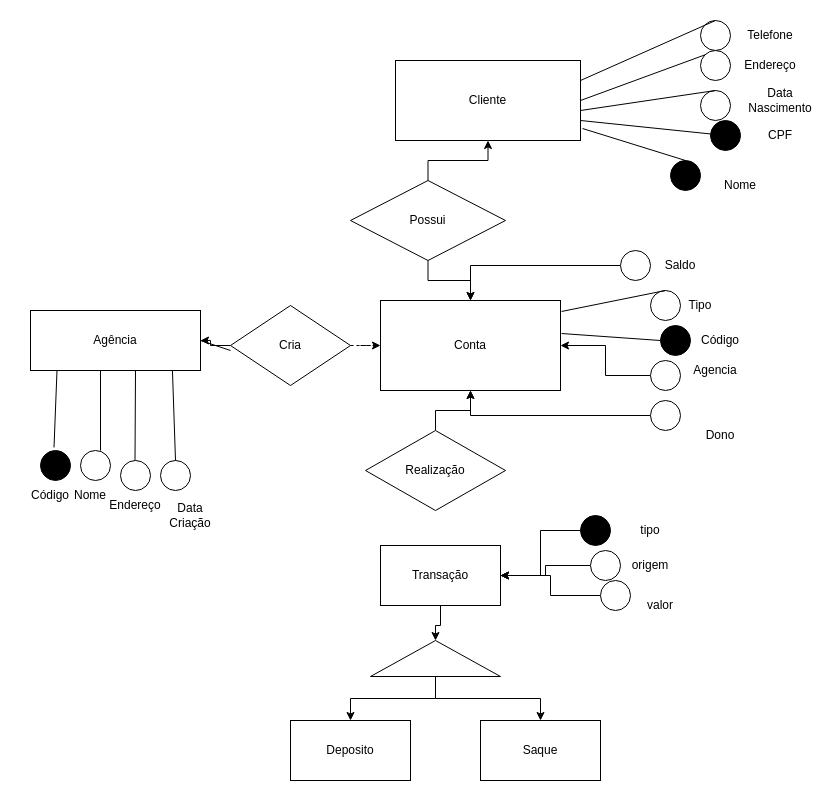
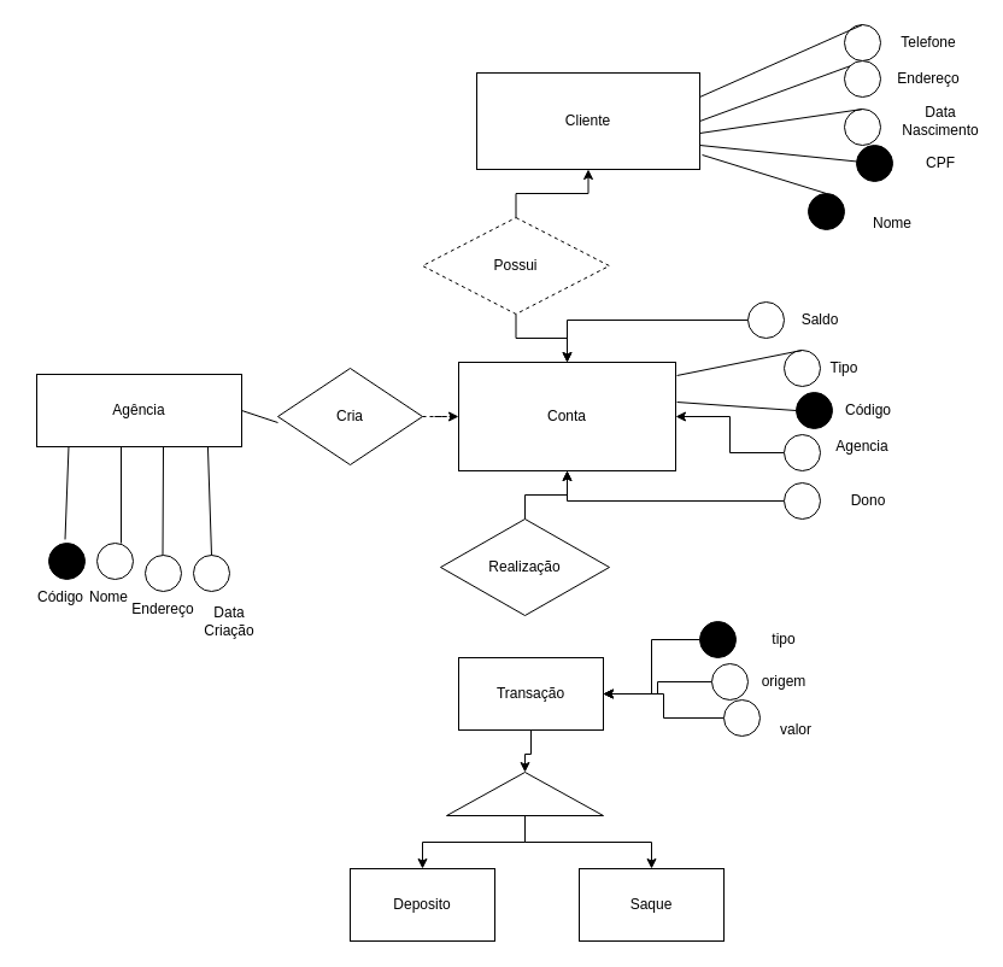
  <mxCell id="0" />
  <mxCell id="1" parent="0" />
  <mxCell id="2" value="Cliente" style="rounded=0;whiteSpace=wrap;html=1;" parent="1" vertex="1"><mxGeometry x="395" y="60" width="185" height="80" as="geometry" /></mxCell>
  <mxCell id="3" value="" style="endArrow=none;html=1;rounded=0;entryX=1.011;entryY=0.85;entryDx=0;entryDy=0;entryPerimeter=0;exitX=0.5;exitY=0;exitDx=0;exitDy=0;" parent="1" source="4" target="2" edge="1"><mxGeometry width="50" height="50" relative="1" as="geometry"><mxPoint x="50" y="220" as="sourcePoint" /><mxPoint x="110" y="200" as="targetPoint" /><Array as="points" /></mxGeometry></mxCell>
  <mxCell id="4" value="" style="ellipse;whiteSpace=wrap;html=1;aspect=fixed;fillColor=#000000;" parent="1" vertex="1"><mxGeometry x="670" y="160" width="30" height="30" as="geometry" /></mxCell>
  <mxCell id="5" value="Nome" style="text;html=1;strokeColor=none;fillColor=none;align=center;verticalAlign=middle;whiteSpace=wrap;rounded=0;" parent="1" vertex="1"><mxGeometry x="710" y="170" width="60" height="30" as="geometry" /></mxCell>
  <mxCell id="6" value="" style="endArrow=none;html=1;rounded=0;exitX=1;exitY=0.75;exitDx=0;exitDy=0;" parent="1" source="2" target="7" edge="1"><mxGeometry width="50" height="50" relative="1" as="geometry"><mxPoint x="80" y="220" as="sourcePoint" /><mxPoint x="70" y="150" as="targetPoint" /></mxGeometry></mxCell>
  <mxCell id="7" value="" style="ellipse;whiteSpace=wrap;html=1;aspect=fixed;fillColor=#000000;" parent="1" vertex="1"><mxGeometry x="710" y="120" width="30" height="30" as="geometry" /></mxCell>
  <mxCell id="8" value="CPF" style="text;html=1;strokeColor=none;fillColor=none;align=center;verticalAlign=middle;whiteSpace=wrap;rounded=0;" parent="1" vertex="1"><mxGeometry x="750" y="120" width="60" height="30" as="geometry" /></mxCell>
  <mxCell id="9" value="" style="ellipse;whiteSpace=wrap;html=1;aspect=fixed;" parent="1" vertex="1"><mxGeometry x="700" y="90" width="30" height="30" as="geometry" /></mxCell>
  <mxCell id="10" value="&lt;div&gt;Data&lt;/div&gt;&lt;div&gt;Nascimento&lt;br&gt;&lt;/div&gt;" style="text;html=1;strokeColor=none;fillColor=none;align=center;verticalAlign=middle;whiteSpace=wrap;rounded=0;" parent="1" vertex="1"><mxGeometry x="750" y="85" width="60" height="30" as="geometry" /></mxCell>
  <mxCell id="11" value="" style="endArrow=none;html=1;rounded=0;entryX=0.5;entryY=0;entryDx=0;entryDy=0;" parent="1" target="9" edge="1"><mxGeometry width="50" height="50" relative="1" as="geometry"><mxPoint x="580" y="110" as="sourcePoint" /><mxPoint x="110" y="210" as="targetPoint" /><Array as="points" /></mxGeometry></mxCell>
  <mxCell id="12" value="" style="ellipse;whiteSpace=wrap;html=1;aspect=fixed;" parent="1" vertex="1"><mxGeometry x="700" y="50" width="30" height="30" as="geometry" /></mxCell>
  <mxCell id="13" value="" style="endArrow=none;html=1;rounded=0;exitX=1;exitY=0.5;exitDx=0;exitDy=0;entryX=0;entryY=0;entryDx=0;entryDy=0;" parent="1" target="12" edge="1" source="2"><mxGeometry width="50" height="50" relative="1" as="geometry"><mxPoint x="670" y="140" as="sourcePoint" /><mxPoint x="678" y="208" as="targetPoint" /><Array as="points" /></mxGeometry></mxCell>
  <mxCell id="14" value="Endereço" style="text;html=1;strokeColor=none;fillColor=none;align=center;verticalAlign=middle;whiteSpace=wrap;rounded=0;" parent="1" vertex="1"><mxGeometry x="740" y="50" width="60" height="30" as="geometry" /></mxCell>
  <mxCell id="15" value="" style="ellipse;whiteSpace=wrap;html=1;aspect=fixed;" parent="1" vertex="1"><mxGeometry x="700" y="20" width="30" height="30" as="geometry" /></mxCell>
  <mxCell id="16" value="" style="endArrow=none;html=1;rounded=0;entryX=0.5;entryY=0;entryDx=0;entryDy=0;exitX=1;exitY=0.25;exitDx=0;exitDy=0;" parent="1" source="2" target="15" edge="1"><mxGeometry width="50" height="50" relative="1" as="geometry"><mxPoint x="537" y="120" as="sourcePoint" /><mxPoint x="220" y="210" as="targetPoint" /><Array as="points" /></mxGeometry></mxCell>
  <mxCell id="17" value="Telefone" style="text;html=1;strokeColor=none;fillColor=none;align=center;verticalAlign=middle;whiteSpace=wrap;rounded=0;" parent="1" vertex="1"><mxGeometry x="740" y="20" width="60" height="30" as="geometry" /></mxCell>
  <mxCell id="18" value="" style="ellipse;whiteSpace=wrap;html=1;aspect=fixed;fillColor=#000000;" parent="1" vertex="1"><mxGeometry x="40" y="450" width="30" height="30" as="geometry" /></mxCell>
  <mxCell id="19" value="" style="endArrow=none;html=1;rounded=0;entryX=0.121;entryY=0.663;entryDx=0;entryDy=0;entryPerimeter=0;" parent="1" edge="1"><mxGeometry width="50" height="50" relative="1" as="geometry"><mxPoint x="53.5" y="446.96" as="sourcePoint" /><mxPoint x="56.49" y="370" as="targetPoint" /></mxGeometry></mxCell>
  <mxCell id="20" value="Código" style="text;html=1;strokeColor=none;fillColor=none;align=center;verticalAlign=middle;whiteSpace=wrap;rounded=0;" parent="1" vertex="1"><mxGeometry x="20" y="480" width="60" height="30" as="geometry" /></mxCell>
  <mxCell id="21" value="" style="ellipse;whiteSpace=wrap;html=1;aspect=fixed;" parent="1" vertex="1"><mxGeometry x="80" y="450" width="30" height="30" as="geometry" /></mxCell>
  <mxCell id="22" value="Nome" style="text;html=1;strokeColor=none;fillColor=none;align=center;verticalAlign=middle;whiteSpace=wrap;rounded=0;" parent="1" vertex="1"><mxGeometry x="60" y="480" width="60" height="30" as="geometry" /></mxCell>
  <mxCell id="23" value="" style="ellipse;whiteSpace=wrap;html=1;aspect=fixed;" parent="1" vertex="1"><mxGeometry x="120" y="460" width="30" height="30" as="geometry" /></mxCell>
  <mxCell id="24" value="" style="endArrow=none;html=1;rounded=0;" parent="1" edge="1"><mxGeometry width="50" height="50" relative="1" as="geometry"><mxPoint x="134.5" y="460" as="sourcePoint" /><mxPoint x="135" y="370" as="targetPoint" /></mxGeometry></mxCell>
  <mxCell id="25" value="Endereço" style="text;html=1;strokeColor=none;fillColor=none;align=center;verticalAlign=middle;whiteSpace=wrap;rounded=0;" parent="1" vertex="1"><mxGeometry x="105" y="490" width="60" height="30" as="geometry" /></mxCell>
  <mxCell id="26" value="" style="ellipse;whiteSpace=wrap;html=1;aspect=fixed;" parent="1" vertex="1"><mxGeometry x="160" y="460" width="30" height="30" as="geometry" /></mxCell>
  <mxCell id="27" value="" style="endArrow=none;html=1;rounded=0;exitX=0.5;exitY=0;exitDx=0;exitDy=0;entryX=0.835;entryY=1;entryDx=0;entryDy=0;entryPerimeter=0;" parent="1" source="26" target="30" edge="1"><mxGeometry width="50" height="50" relative="1" as="geometry"><mxPoint x="414.5" y="430" as="sourcePoint" /><mxPoint x="180" y="380" as="targetPoint" /></mxGeometry></mxCell>
  <mxCell id="28" value="&lt;div&gt;Data &lt;br&gt;&lt;/div&gt;&lt;div&gt;Criação&lt;br&gt;&lt;/div&gt;" style="text;html=1;strokeColor=none;fillColor=none;align=center;verticalAlign=middle;whiteSpace=wrap;rounded=0;" parent="1" vertex="1"><mxGeometry x="160" y="500" width="60" height="30" as="geometry" /></mxCell>
  <mxCell id="29" value="" style="endArrow=none;html=1;rounded=0;" parent="1" edge="1"><mxGeometry width="50" height="50" relative="1" as="geometry"><mxPoint x="100" y="450" as="sourcePoint" /><mxPoint x="100" y="370" as="targetPoint" /><Array as="points" /></mxGeometry></mxCell>
  <mxCell id="30" value="Agência" style="rounded=0;whiteSpace=wrap;html=1;" parent="1" vertex="1"><mxGeometry x="30" y="310" width="170" height="60" as="geometry" /></mxCell>
  <mxCell id="31" value="Conta" style="rounded=0;whiteSpace=wrap;html=1;" parent="1" vertex="1"><mxGeometry x="380" y="300" width="180" height="90" as="geometry" /></mxCell>
  <mxCell id="32" value="" style="ellipse;whiteSpace=wrap;html=1;aspect=fixed;fillColor=#000000;" parent="1" vertex="1"><mxGeometry x="660" y="325" width="30" height="30" as="geometry" /></mxCell>
  <mxCell id="33" value="" style="endArrow=none;html=1;rounded=0;exitX=1.006;exitY=0.367;exitDx=0;exitDy=0;exitPerimeter=0;entryX=0;entryY=0.5;entryDx=0;entryDy=0;" parent="1" edge="1" target="32" source="31"><mxGeometry width="50" height="50" relative="1" as="geometry"><mxPoint x="664.5" y="440" as="sourcePoint" /><mxPoint x="664.5" y="370" as="targetPoint" /></mxGeometry></mxCell>
  <mxCell id="34" value="Código" style="text;html=1;strokeColor=none;fillColor=none;align=center;verticalAlign=middle;whiteSpace=wrap;rounded=0;" parent="1" vertex="1"><mxGeometry x="690" y="325" width="60" height="30" as="geometry" /></mxCell>
  <mxCell id="35" value="" style="ellipse;whiteSpace=wrap;html=1;aspect=fixed;" parent="1" vertex="1"><mxGeometry x="650" y="290" width="30" height="30" as="geometry" /></mxCell>
  <mxCell id="36" value="Tipo" style="text;html=1;strokeColor=none;fillColor=none;align=center;verticalAlign=middle;whiteSpace=wrap;rounded=0;" parent="1" vertex="1"><mxGeometry x="670" y="290" width="60" height="30" as="geometry" /></mxCell>
  <mxCell id="37" value="" style="endArrow=none;html=1;rounded=0;exitX=0.5;exitY=0;exitDx=0;exitDy=0;entryX=1.006;entryY=0.122;entryDx=0;entryDy=0;entryPerimeter=0;" parent="1" edge="1" target="31" source="35"><mxGeometry width="50" height="50" relative="1" as="geometry"><mxPoint x="410" y="460" as="sourcePoint" /><mxPoint x="409.5" y="410" as="targetPoint" /></mxGeometry></mxCell>
  <mxCell id="38" value="" style="endArrow=none;html=1;rounded=0;entryX=1;entryY=0.5;entryDx=0;entryDy=0;" parent="1" target="30" edge="1"><mxGeometry width="50" height="50" relative="1" as="geometry"><mxPoint x="230" y="350" as="sourcePoint" /><mxPoint x="250" y="400" as="targetPoint" /></mxGeometry></mxCell>
  <mxCell id="39" value="" style="edgeStyle=orthogonalEdgeStyle;rounded=0;orthogonalLoop=1;jettySize=auto;html=1;" edge="1" parent="1" source="40" target="31"><mxGeometry relative="1" as="geometry" /></mxCell>
  <mxCell id="40" value="" style="ellipse;whiteSpace=wrap;html=1;aspect=fixed;" parent="1" vertex="1"><mxGeometry x="650" y="360" width="30" height="30" as="geometry" /></mxCell>
- <mxCell id="41" value="" style="edgeStyle=orthogonalEdgeStyle;rounded=0;orthogonalLoop=1;jettySize=auto;html=1;" edge="1" parent="1" source="43" target="30"><mxGeometry relative="1" as="geometry" /></mxCell>
  <mxCell id="42" value="" style="edgeStyle=orthogonalEdgeStyle;rounded=0;orthogonalLoop=1;jettySize=auto;html=1;dashed=1;" edge="1" parent="1" source="43" target="31"><mxGeometry relative="1" as="geometry" /></mxCell>
  <mxCell id="43" value="Cria" style="rhombus;whiteSpace=wrap;html=1;" vertex="1" parent="1"><mxGeometry x="230" y="305" width="120" height="80" as="geometry" /></mxCell>
  <mxCell id="44" value="Agencia" style="text;html=1;strokeColor=none;fillColor=none;align=center;verticalAlign=middle;whiteSpace=wrap;rounded=0;" vertex="1" parent="1"><mxGeometry x="685" y="355" width="60" height="30" as="geometry" /></mxCell>
  <mxCell id="45" value="" style="edgeStyle=orthogonalEdgeStyle;rounded=0;orthogonalLoop=1;jettySize=auto;html=1;" edge="1" parent="1" source="46" target="31"><mxGeometry relative="1" as="geometry" /></mxCell>
  <mxCell id="46" value="" style="ellipse;whiteSpace=wrap;html=1;aspect=fixed;" vertex="1" parent="1"><mxGeometry x="650" y="400" width="30" height="30" as="geometry" /></mxCell>
- <mxCell id="47" value="Dono" style="text;html=1;strokeColor=none;fillColor=none;align=center;verticalAlign=middle;whiteSpace=wrap;rounded=0;" vertex="1" parent="1"><mxGeometry x="690" y="420" width="60" height="30" as="geometry" /></mxCell>
+ <mxCell id="47" value="Dono" style="text;html=1;strokeColor=none;fillColor=none;align=center;verticalAlign=middle;whiteSpace=wrap;rounded=0;" vertex="1" parent="1"><mxGeometry x="690" y="400" width="60" height="30" as="geometry" /></mxCell>
  <mxCell id="48" value="" style="edgeStyle=orthogonalEdgeStyle;rounded=0;orthogonalLoop=1;jettySize=auto;html=1;" edge="1" parent="1" source="49" target="31"><mxGeometry relative="1" as="geometry" /></mxCell>
  <mxCell id="49" value="" style="ellipse;whiteSpace=wrap;html=1;aspect=fixed;" vertex="1" parent="1"><mxGeometry x="620" y="250" width="30" height="30" as="geometry" /></mxCell>
  <mxCell id="50" value="Saldo" style="text;html=1;strokeColor=none;fillColor=none;align=center;verticalAlign=middle;whiteSpace=wrap;rounded=0;" vertex="1" parent="1"><mxGeometry x="650" y="250" width="60" height="30" as="geometry" /></mxCell>
  <mxCell id="51" value="" style="edgeStyle=orthogonalEdgeStyle;rounded=0;orthogonalLoop=1;jettySize=auto;html=1;" edge="1" parent="1" source="53" target="31"><mxGeometry relative="1" as="geometry" /></mxCell>
  <mxCell id="52" value="" style="edgeStyle=orthogonalEdgeStyle;rounded=0;orthogonalLoop=1;jettySize=auto;html=1;" edge="1" parent="1" source="53" target="2"><mxGeometry relative="1" as="geometry" /></mxCell>
- <mxCell id="53" value="Possui" style="rhombus;whiteSpace=wrap;html=1;" vertex="1" parent="1"><mxGeometry x="350" y="180" width="155" height="80" as="geometry" /></mxCell>
+ <mxCell id="53" value="Possui" style="rhombus;whiteSpace=wrap;html=1;dashed=1;" vertex="1" parent="1"><mxGeometry x="350" y="180" width="155" height="80" as="geometry" /></mxCell>
  <mxCell id="54" value="" style="edgeStyle=orthogonalEdgeStyle;rounded=0;orthogonalLoop=1;jettySize=auto;html=1;" edge="1" parent="1" source="55" target="31"><mxGeometry relative="1" as="geometry" /></mxCell>
  <mxCell id="55" value="Realização" style="rhombus;whiteSpace=wrap;html=1;" vertex="1" parent="1"><mxGeometry x="365" y="430" width="140" height="80" as="geometry" /></mxCell>
  <mxCell id="56" value="" style="edgeStyle=orthogonalEdgeStyle;rounded=0;orthogonalLoop=1;jettySize=auto;html=1;" edge="1" parent="1" source="57" target="60"><mxGeometry relative="1" as="geometry" /></mxCell>
  <mxCell id="57" value="Transação" style="rounded=0;whiteSpace=wrap;html=1;" vertex="1" parent="1"><mxGeometry x="380" y="545" width="120" height="60" as="geometry" /></mxCell>
  <mxCell id="58" value="" style="edgeStyle=orthogonalEdgeStyle;rounded=0;orthogonalLoop=1;jettySize=auto;html=1;" edge="1" parent="1" source="60" target="61"><mxGeometry relative="1" as="geometry" /></mxCell>
  <mxCell id="59" style="edgeStyle=orthogonalEdgeStyle;rounded=0;orthogonalLoop=1;jettySize=auto;html=1;" edge="1" parent="1" source="60" target="62"><mxGeometry relative="1" as="geometry" /></mxCell>
  <mxCell id="60" value="" style="triangle;whiteSpace=wrap;html=1;direction=north;" vertex="1" parent="1"><mxGeometry x="370" y="640" width="130" height="36" as="geometry" /></mxCell>
  <mxCell id="61" value="Deposito" style="rounded=0;whiteSpace=wrap;html=1;" vertex="1" parent="1"><mxGeometry x="290" y="720" width="120" height="60" as="geometry" /></mxCell>
  <mxCell id="62" value="Saque" style="rounded=0;whiteSpace=wrap;html=1;" vertex="1" parent="1"><mxGeometry x="480" y="720" width="120" height="60" as="geometry" /></mxCell>
  <mxCell id="63" value="" style="edgeStyle=orthogonalEdgeStyle;rounded=0;orthogonalLoop=1;jettySize=auto;html=1;" edge="1" parent="1" source="64" target="57"><mxGeometry relative="1" as="geometry" /></mxCell>
  <mxCell id="64" value="" style="ellipse;whiteSpace=wrap;html=1;aspect=fixed;fillColor=#000000;" vertex="1" parent="1"><mxGeometry x="580" y="515" width="30" height="30" as="geometry" /></mxCell>
  <mxCell id="65" value="" style="edgeStyle=orthogonalEdgeStyle;rounded=0;orthogonalLoop=1;jettySize=auto;html=1;" edge="1" parent="1" source="66" target="57"><mxGeometry relative="1" as="geometry" /></mxCell>
  <mxCell id="66" value="" style="ellipse;whiteSpace=wrap;html=1;aspect=fixed;" vertex="1" parent="1"><mxGeometry x="590" y="550" width="30" height="30" as="geometry" /></mxCell>
  <mxCell id="67" value="" style="edgeStyle=orthogonalEdgeStyle;rounded=0;orthogonalLoop=1;jettySize=auto;html=1;" edge="1" parent="1" source="68" target="57"><mxGeometry relative="1" as="geometry" /></mxCell>
  <mxCell id="68" value="" style="ellipse;whiteSpace=wrap;html=1;aspect=fixed;" vertex="1" parent="1"><mxGeometry x="600" y="580" width="30" height="30" as="geometry" /></mxCell>
  <mxCell id="69" value="tipo" style="text;html=1;strokeColor=none;fillColor=none;align=center;verticalAlign=middle;whiteSpace=wrap;rounded=0;" vertex="1" parent="1"><mxGeometry x="620" y="515" width="60" height="30" as="geometry" /></mxCell>
  <mxCell id="70" value="origem" style="text;html=1;strokeColor=none;fillColor=none;align=center;verticalAlign=middle;whiteSpace=wrap;rounded=0;" vertex="1" parent="1"><mxGeometry x="620" y="550" width="60" height="30" as="geometry" /></mxCell>
  <mxCell id="71" value="valor" style="text;html=1;strokeColor=none;fillColor=none;align=center;verticalAlign=middle;whiteSpace=wrap;rounded=0;" vertex="1" parent="1"><mxGeometry x="630" y="590" width="60" height="30" as="geometry" /></mxCell>
